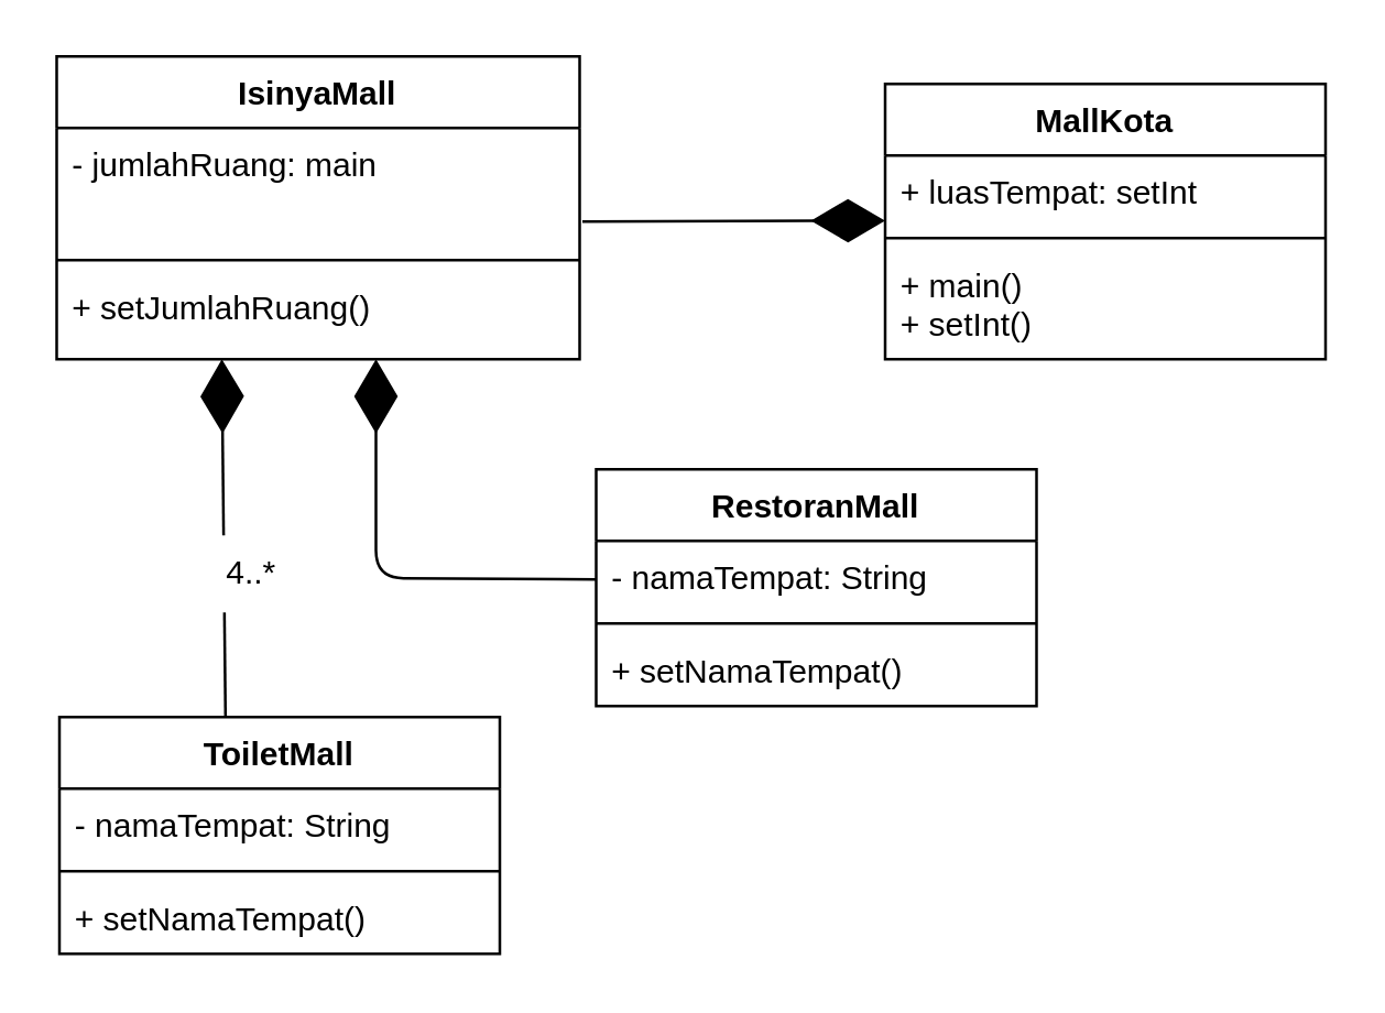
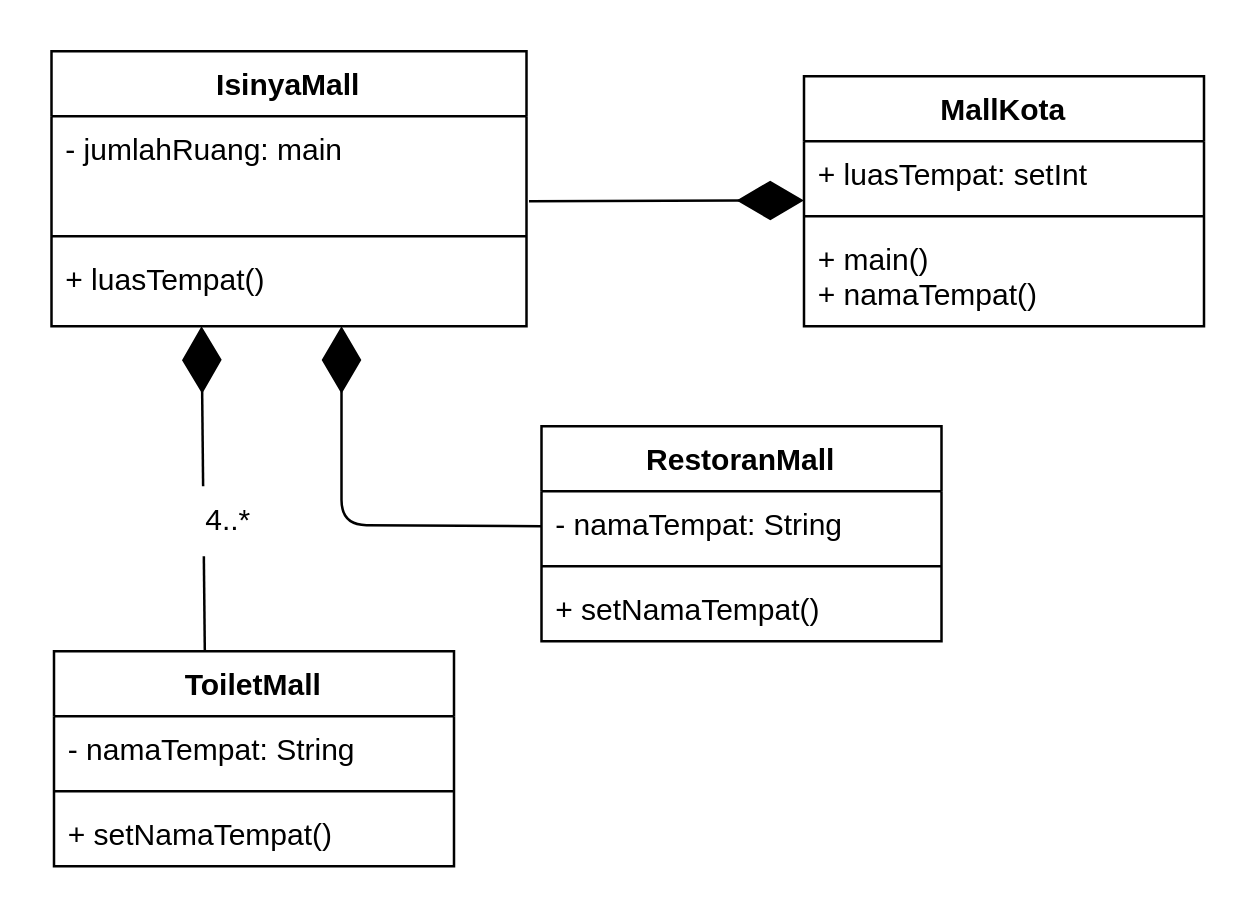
  <mxCell id="0" />
  <mxCell id="1" parent="0" />
  <mxCell id="2" value="IsinyaMall" style="swimlane;fontStyle=1;align=center;verticalAlign=top;childLayout=stackLayout;horizontal=1;startSize=26;horizontalStack=0;resizeParent=1;resizeParentMax=0;resizeLast=0;collapsible=1;marginBottom=0;" parent="1" vertex="1"><mxGeometry x="20" y="20" width="190" height="110" as="geometry" /></mxCell>
  <mxCell id="3" value="- jumlahRuang: main" style="text;strokeColor=none;fillColor=none;align=left;verticalAlign=top;spacingLeft=4;spacingRight=4;overflow=hidden;rotatable=0;points=[[0,0.5],[1,0.5]];portConstraint=eastwest;" parent="2" vertex="1"><mxGeometry y="26" width="190" height="44" as="geometry" /></mxCell>
  <mxCell id="4" value="" style="line;strokeWidth=1;fillColor=none;align=left;verticalAlign=middle;spacingTop=-1;spacingLeft=3;spacingRight=3;rotatable=0;labelPosition=right;points=[];portConstraint=eastwest;" parent="2" vertex="1"><mxGeometry y="70" width="190" height="8" as="geometry" /></mxCell>
- <mxCell id="5" value="+ setJumlahRuang()" style="text;strokeColor=none;fillColor=none;align=left;verticalAlign=top;spacingLeft=4;spacingRight=4;overflow=hidden;rotatable=0;points=[[0,0.5],[1,0.5]];portConstraint=eastwest;" parent="2" vertex="1"><mxGeometry y="78" width="190" height="32" as="geometry" /></mxCell>
+ <mxCell id="5" value="+ luasTempat()" style="text;strokeColor=none;fillColor=none;align=left;verticalAlign=top;spacingLeft=4;spacingRight=4;overflow=hidden;rotatable=0;points=[[0,0.5],[1,0.5]];portConstraint=eastwest;" parent="2" vertex="1"><mxGeometry y="78" width="190" height="32" as="geometry" /></mxCell>
  <mxCell id="6" value="" style="endArrow=diamondThin;endFill=1;endSize=24;html=1;exitX=0.377;exitY=-0.006;exitDx=0;exitDy=0;exitPerimeter=0;" parent="1" source="12" edge="1"><mxGeometry width="160" relative="1" as="geometry"><mxPoint x="80" y="270" as="sourcePoint" /><mxPoint x="80" y="130" as="targetPoint" /><Array as="points" /></mxGeometry></mxCell>
  <mxCell id="7" value="" style="endArrow=diamondThin;endFill=1;endSize=24;html=1;" parent="1" edge="1"><mxGeometry width="160" relative="1" as="geometry"><mxPoint x="216" y="210" as="sourcePoint" /><mxPoint x="136" y="130" as="targetPoint" /><Array as="points"><mxPoint x="136" y="209.5" /></Array></mxGeometry></mxCell>
  <mxCell id="8" value="RestoranMall" style="swimlane;fontStyle=1;align=center;verticalAlign=top;childLayout=stackLayout;horizontal=1;startSize=26;horizontalStack=0;resizeParent=1;resizeParentMax=0;resizeLast=0;collapsible=1;marginBottom=0;" parent="1" vertex="1"><mxGeometry x="216" y="170" width="160" height="86" as="geometry" /></mxCell>
  <mxCell id="9" value="- namaTempat: String" style="text;strokeColor=none;fillColor=none;align=left;verticalAlign=top;spacingLeft=4;spacingRight=4;overflow=hidden;rotatable=0;points=[[0,0.5],[1,0.5]];portConstraint=eastwest;" parent="8" vertex="1"><mxGeometry y="26" width="160" height="26" as="geometry" /></mxCell>
  <mxCell id="10" value="" style="line;strokeWidth=1;fillColor=none;align=left;verticalAlign=middle;spacingTop=-1;spacingLeft=3;spacingRight=3;rotatable=0;labelPosition=right;points=[];portConstraint=eastwest;" parent="8" vertex="1"><mxGeometry y="52" width="160" height="8" as="geometry" /></mxCell>
  <mxCell id="11" value="+ setNamaTempat()" style="text;strokeColor=none;fillColor=none;align=left;verticalAlign=top;spacingLeft=4;spacingRight=4;overflow=hidden;rotatable=0;points=[[0,0.5],[1,0.5]];portConstraint=eastwest;" parent="8" vertex="1"><mxGeometry y="60" width="160" height="26" as="geometry" /></mxCell>
  <mxCell id="12" value="ToiletMall" style="swimlane;fontStyle=1;align=center;verticalAlign=top;childLayout=stackLayout;horizontal=1;startSize=26;horizontalStack=0;resizeParent=1;resizeParentMax=0;resizeLast=0;collapsible=1;marginBottom=0;" parent="1" vertex="1"><mxGeometry x="21" y="260" width="160" height="86" as="geometry" /></mxCell>
  <mxCell id="13" value="- namaTempat: String" style="text;strokeColor=none;fillColor=none;align=left;verticalAlign=top;spacingLeft=4;spacingRight=4;overflow=hidden;rotatable=0;points=[[0,0.5],[1,0.5]];portConstraint=eastwest;" parent="12" vertex="1"><mxGeometry y="26" width="160" height="26" as="geometry" /></mxCell>
  <mxCell id="14" value="" style="line;strokeWidth=1;fillColor=none;align=left;verticalAlign=middle;spacingTop=-1;spacingLeft=3;spacingRight=3;rotatable=0;labelPosition=right;points=[];portConstraint=eastwest;" parent="12" vertex="1"><mxGeometry y="52" width="160" height="8" as="geometry" /></mxCell>
  <mxCell id="15" value="+ setNamaTempat()" style="text;strokeColor=none;fillColor=none;align=left;verticalAlign=top;spacingLeft=4;spacingRight=4;overflow=hidden;rotatable=0;points=[[0,0.5],[1,0.5]];portConstraint=eastwest;" parent="12" vertex="1"><mxGeometry y="60" width="160" height="26" as="geometry" /></mxCell>
  <mxCell id="16" value="4..*" style="rounded=0;whiteSpace=wrap;html=1;strokeColor=none;" parent="1" vertex="1"><mxGeometry x="71" y="194" width="40" height="28" as="geometry" /></mxCell>
  <mxCell id="17" value="MallKota" style="swimlane;fontStyle=1;align=center;verticalAlign=top;childLayout=stackLayout;horizontal=1;startSize=26;horizontalStack=0;resizeParent=1;resizeParentMax=0;resizeLast=0;collapsible=1;marginBottom=0;fillColor=none;" parent="1" vertex="1"><mxGeometry x="321" y="30" width="160" height="100" as="geometry" /></mxCell>
  <mxCell id="18" value="+ luasTempat: setInt" style="text;strokeColor=none;fillColor=none;align=left;verticalAlign=top;spacingLeft=4;spacingRight=4;overflow=hidden;rotatable=0;points=[[0,0.5],[1,0.5]];portConstraint=eastwest;" parent="17" vertex="1"><mxGeometry y="26" width="160" height="26" as="geometry" /></mxCell>
  <mxCell id="19" value="" style="line;strokeWidth=1;fillColor=none;align=left;verticalAlign=middle;spacingTop=-1;spacingLeft=3;spacingRight=3;rotatable=0;labelPosition=right;points=[];portConstraint=eastwest;" parent="17" vertex="1"><mxGeometry y="52" width="160" height="8" as="geometry" /></mxCell>
- <mxCell id="20" value="+ main()&#10;+ setInt()" style="text;strokeColor=none;fillColor=none;align=left;verticalAlign=top;spacingLeft=4;spacingRight=4;overflow=hidden;rotatable=0;points=[[0,0.5],[1,0.5]];portConstraint=eastwest;" parent="17" vertex="1"><mxGeometry y="60" width="160" height="40" as="geometry" /></mxCell>
+ <mxCell id="20" value="+ main()&#10;+ namaTempat()" style="text;strokeColor=none;fillColor=none;align=left;verticalAlign=top;spacingLeft=4;spacingRight=4;overflow=hidden;rotatable=0;points=[[0,0.5],[1,0.5]];portConstraint=eastwest;" parent="17" vertex="1"><mxGeometry y="60" width="160" height="40" as="geometry" /></mxCell>
  <mxCell id="21" value="" style="endArrow=diamondThin;endFill=1;endSize=24;html=1;" parent="1" edge="1"><mxGeometry width="160" relative="1" as="geometry"><mxPoint x="211" y="80" as="sourcePoint" /><mxPoint x="321" y="79.66" as="targetPoint" /></mxGeometry></mxCell>
